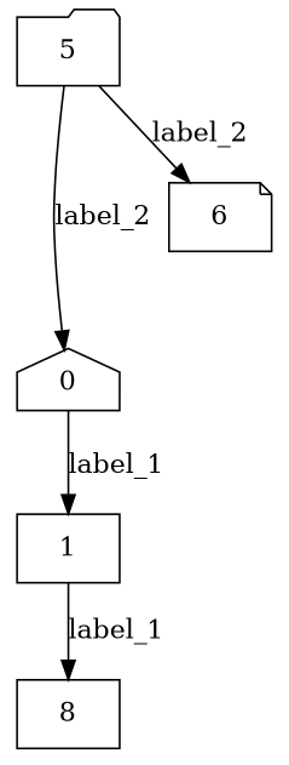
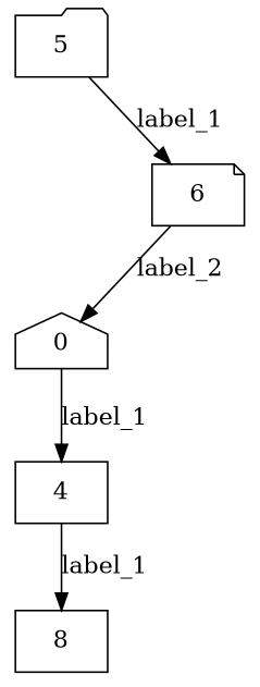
  digraph {
    node [shape=box]
    n1 [label=8]
-   1
+   1 [label=4]
    0 [shape=house]
    5 [shape=folder]
    6 [shape=note]
    1 -> n1 [label=label_1]
    0 -> 1 [label=label_1]
-   5 -> 6 [label=label_2]
-   5 -> 0 [label=label_2]
+   5 -> 6 [label=label_1]
+   6 -> 0 [label=label_2]
  }
